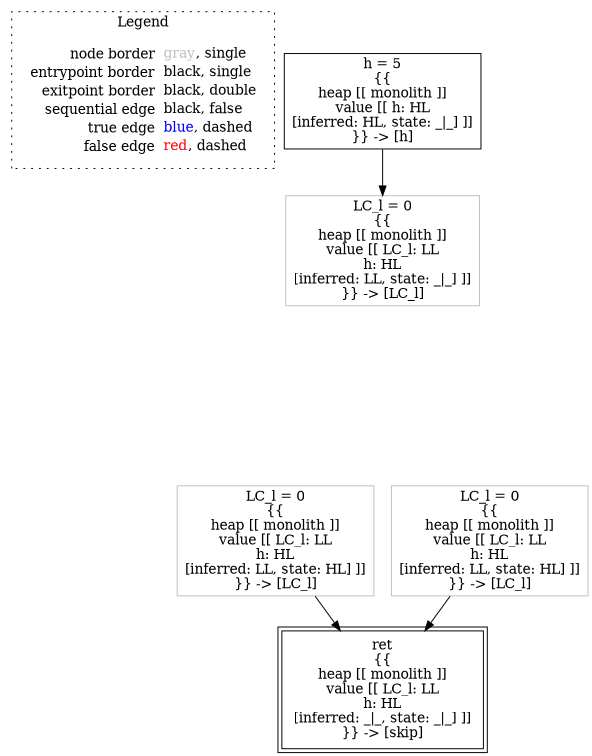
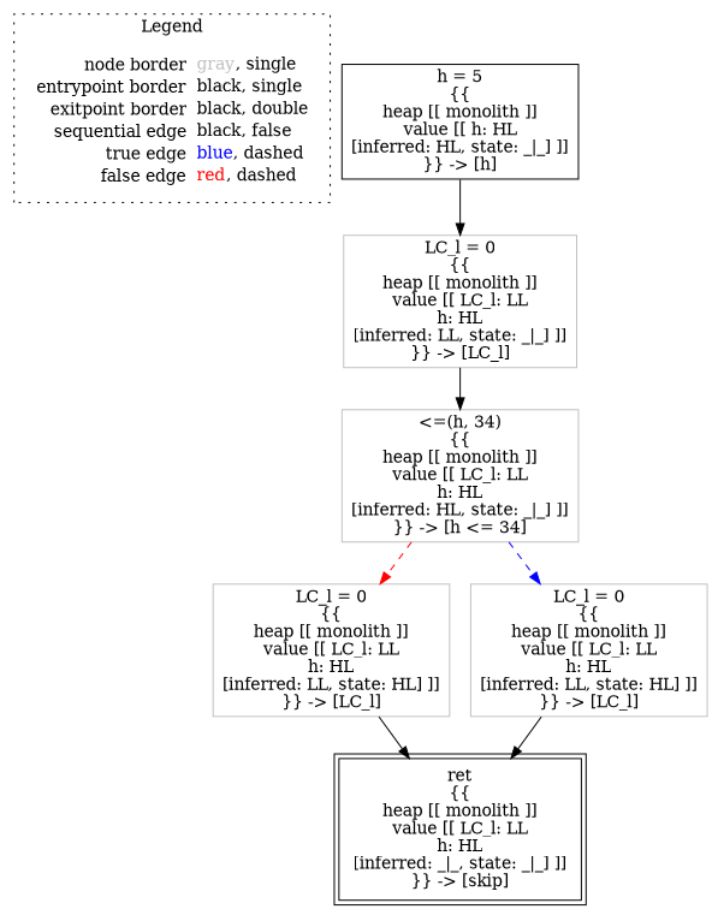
  digraph {
    node [shape=rect color=gray]
    edge [color=black]
    n1 [label=<<table border="0" cellpadding="2" cellspacing="0" cellborder="0"><tr><td align="right">node border&nbsp;</td><td align="left"><font color="gray">gray</font>, single</td></tr><tr><td align="right">entrypoint border&nbsp;</td><td align="left"><font color="black">black</font>, single</td></tr><tr><td align="right">exitpoint border&nbsp;</td><td align="left"><font color="black">black</font>, double</td></tr><tr><td align="right">sequential edge&nbsp;</td><td align="left"><font color="black">black</font>, false</td></tr><tr><td align="right">true edge&nbsp;</td><td align="left"><font color="blue">blue</font>, dashed</td></tr><tr><td align="right">false edge&nbsp;</td><td align="left"><font color="red">red</font>, dashed</td></tr></table>> shape=plaintext color=""]
    n2 [color=black label=<h = 5<BR/>{{<BR/>heap [[ monolith ]]<BR/>value [[ h: HL<BR/>[inferred: HL, state: _|_] ]]<BR/>}} -&gt; [h]>]
    n3 [label=<LC_l = 0<BR/>{{<BR/>heap [[ monolith ]]<BR/>value [[ LC_l: LL<BR/>h: HL<BR/>[inferred: LL, state: _|_] ]]<BR/>}} -&gt; [LC_l]>]
+   n4 [label=<&lt;=(h, 34)<BR/>{{<BR/>heap [[ monolith ]]<BR/>value [[ LC_l: LL<BR/>h: HL<BR/>[inferred: HL, state: _|_] ]]<BR/>}} -&gt; [h &lt;= 34]>]
    n5 [label=<LC_l = 0<BR/>{{<BR/>heap [[ monolith ]]<BR/>value [[ LC_l: LL<BR/>h: HL<BR/>[inferred: LL, state: HL] ]]<BR/>}} -&gt; [LC_l]>]
    n6 [label=<LC_l = 0<BR/>{{<BR/>heap [[ monolith ]]<BR/>value [[ LC_l: LL<BR/>h: HL<BR/>[inferred: LL, state: HL] ]]<BR/>}} -&gt; [LC_l]>]
    n7 [color=black label=<ret<BR/>{{<BR/>heap [[ monolith ]]<BR/>value [[ LC_l: LL<BR/>h: HL<BR/>[inferred: _|_, state: _|_] ]]<BR/>}} -&gt; [skip]> peripheries=2]
    subgraph cluster_1 {
      label=Legend
      style=dotted
      n1
    }
    n2 -> n3
+   n3 -> n4
+   n4 -> n5 [color=red style=dashed]
+   n4 -> n6 [color=blue style=dashed]
    n5 -> n7
    n6 -> n7
  }
